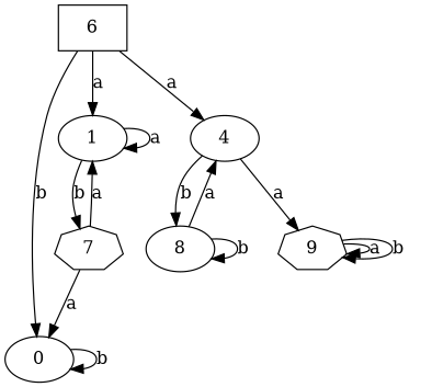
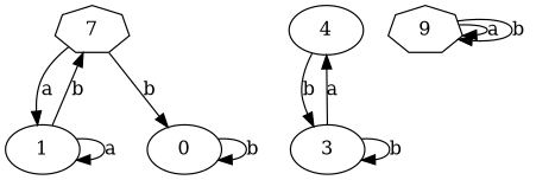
  digraph {
-   6 [shape=box]
    0
    1
    4
    n5 [label=7 shape=septagon]
-   3 [label=8]
+   3
    n7 [label=9 shape=septagon]
-   6 -> 0 [label="b "]
-   6 -> 1 [label="a "]
-   6 -> 4 [label="a "]
    0 -> 0 [label="b "]
    1 -> 1 [label="a "]
    1 -> n5 [label="b "]
    4 -> 3 [label="b "]
-   4 -> n7 [label="a "]
-   n5 -> 0 [label="a "]
+   n5 -> 0 [label="b "]
    n5 -> 1 [label="a "]
    3 -> 4 [label="a "]
    3 -> 3 [label="b "]
    n7 -> n7 [label="a "]
    n7 -> n7 [label="b "]
  }
